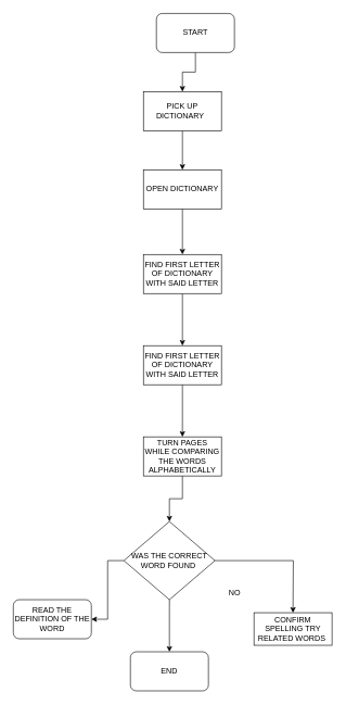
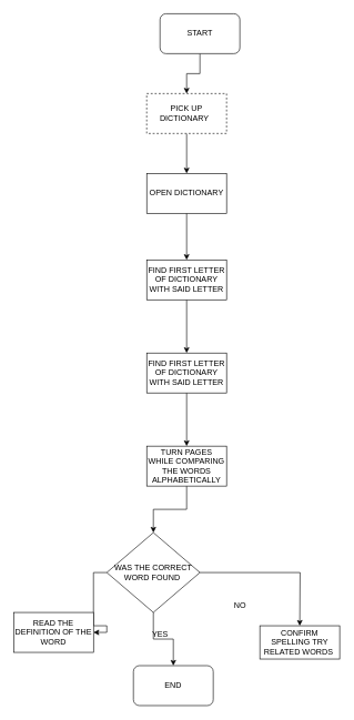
  <mxCell id="0" />
  <mxCell id="1" parent="0" />
  <mxCell id="2" value="" style="edgeStyle=orthogonalEdgeStyle;rounded=0;orthogonalLoop=1;jettySize=auto;html=1;" edge="1" parent="1" source="3" target="9"><mxGeometry relative="1" as="geometry" /></mxCell>
  <mxCell id="3" value="START" style="rounded=1;whiteSpace=wrap;html=1;" vertex="1" parent="1"><mxGeometry x="240" y="20" width="120" height="60" as="geometry" /></mxCell>
  <mxCell id="4" value="" style="edgeStyle=orthogonalEdgeStyle;rounded=0;orthogonalLoop=1;jettySize=auto;html=1;" edge="1" parent="1" source="5" target="11"><mxGeometry relative="1" as="geometry" /></mxCell>
  <mxCell id="5" value="FIND FIRST LETTER OF DICTIONARY WITH SAID LETTER" style="rounded=0;whiteSpace=wrap;html=1;" vertex="1" parent="1"><mxGeometry x="220" y="390" width="120" height="60" as="geometry" /></mxCell>
  <mxCell id="6" value="" style="edgeStyle=orthogonalEdgeStyle;rounded=0;orthogonalLoop=1;jettySize=auto;html=1;" edge="1" parent="1" source="7" target="5"><mxGeometry relative="1" as="geometry" /></mxCell>
  <mxCell id="7" value="OPEN DICTIONARY" style="rounded=0;whiteSpace=wrap;html=1;" vertex="1" parent="1"><mxGeometry x="220" y="260" width="120" height="60" as="geometry" /></mxCell>
  <mxCell id="8" value="" style="edgeStyle=orthogonalEdgeStyle;rounded=0;orthogonalLoop=1;jettySize=auto;html=1;" edge="1" parent="1" source="9" target="7"><mxGeometry relative="1" as="geometry" /></mxCell>
- <mxCell id="9" value="PICK UP DICTIONARY&lt;span style=&quot;white-space: pre;&quot;&gt;&#09;&lt;/span&gt;" style="rounded=0;whiteSpace=wrap;html=1;" vertex="1" parent="1"><mxGeometry x="220" y="140" width="120" height="60" as="geometry" /></mxCell>
+ <mxCell id="9" value="PICK UP DICTIONARY&lt;span style=&quot;white-space: pre;&quot;&gt;&#09;&lt;/span&gt;" style="rounded=0;whiteSpace=wrap;html=1;dashed=1;" vertex="1" parent="1"><mxGeometry x="220" y="140" width="120" height="60" as="geometry" /></mxCell>
  <mxCell id="10" value="" style="edgeStyle=orthogonalEdgeStyle;rounded=0;orthogonalLoop=1;jettySize=auto;html=1;" edge="1" parent="1" source="11" target="13"><mxGeometry relative="1" as="geometry" /></mxCell>
  <mxCell id="11" value="FIND FIRST LETTER OF DICTIONARY WITH SAID LETTER" style="rounded=0;whiteSpace=wrap;html=1;" vertex="1" parent="1"><mxGeometry x="220" y="530" width="120" height="60" as="geometry" /></mxCell>
  <mxCell id="12" value="" style="edgeStyle=orthogonalEdgeStyle;rounded=0;orthogonalLoop=1;jettySize=auto;html=1;" edge="1" parent="1" source="13" target="17"><mxGeometry relative="1" as="geometry" /></mxCell>
  <mxCell id="13" value="TURN PAGES WHILE COMPARING THE WORDS ALPHABETICALLY" style="whiteSpace=wrap;html=1;rounded=0;" vertex="1" parent="1"><mxGeometry x="220" y="670" width="120" height="60" as="geometry" /></mxCell>
  <mxCell id="14" value="" style="edgeStyle=orthogonalEdgeStyle;rounded=0;orthogonalLoop=1;jettySize=auto;html=1;" edge="1" parent="1" source="17"><mxGeometry relative="1" as="geometry"><mxPoint x="450" y="940" as="targetPoint" /></mxGeometry></mxCell>
  <mxCell id="15" value="" style="edgeStyle=orthogonalEdgeStyle;rounded=0;orthogonalLoop=1;jettySize=auto;html=1;" edge="1" parent="1" source="17" target="20"><mxGeometry relative="1" as="geometry"><mxPoint x="80" y="950" as="targetPoint" /></mxGeometry></mxCell>
  <mxCell id="16" style="edgeStyle=orthogonalEdgeStyle;rounded=0;orthogonalLoop=1;jettySize=auto;html=1;exitX=0.5;exitY=1;exitDx=0;exitDy=0;" edge="1" parent="1" source="17" target="21"><mxGeometry relative="1" as="geometry" /></mxCell>
- <mxCell id="17" value="WAS THE CORRECT WORD FOUND&amp;nbsp;" style="rhombus;whiteSpace=wrap;html=1;rounded=0;" vertex="1" parent="1"><mxGeometry x="190" y="800" width="140" height="120" as="geometry" /></mxCell>
+ <mxCell id="17" value="WAS THE CORRECT WORD FOUND&amp;nbsp;" style="rhombus;whiteSpace=wrap;html=1;rounded=0;" vertex="1" parent="1"><mxGeometry x="160" y="800" width="140" height="120" as="geometry" /></mxCell>
  <mxCell id="18" value="NO" style="text;html=1;align=center;verticalAlign=middle;resizable=0;points=[];autosize=1;strokeColor=none;fillColor=none;" vertex="1" parent="1"><mxGeometry x="340" y="895" width="40" height="30" as="geometry" /></mxCell>
  <mxCell id="19" value="CONFIRM SPELLING TRY RELATED WORDS&amp;nbsp;" style="rounded=0;whiteSpace=wrap;html=1;" vertex="1" parent="1"><mxGeometry x="390" y="940" width="120" height="50" as="geometry" /></mxCell>
- <mxCell id="20" value="READ THE DEFINITION OF THE WORD" style="whiteSpace=wrap;html=1;rounded=1;" vertex="1" parent="1"><mxGeometry x="20" y="920" width="120" height="60" as="geometry" /></mxCell>
+ <mxCell id="20" value="READ THE DEFINITION OF THE WORD" style="rounded=0;whiteSpace=wrap;html=1;" vertex="1" parent="1"><mxGeometry x="20" y="920" width="120" height="60" as="geometry" /></mxCell>
  <mxCell id="21" value="END" style="rounded=1;whiteSpace=wrap;html=1;" vertex="1" parent="1"><mxGeometry x="200" y="1000" width="120" height="60" as="geometry" /></mxCell>
+ <mxCell id="22" value="YES" style="text;html=1;align=center;verticalAlign=middle;resizable=0;points=[];autosize=1;strokeColor=none;fillColor=none;" vertex="1" parent="1"><mxGeometry x="215" y="938" width="50" height="30" as="geometry" /></mxCell>
